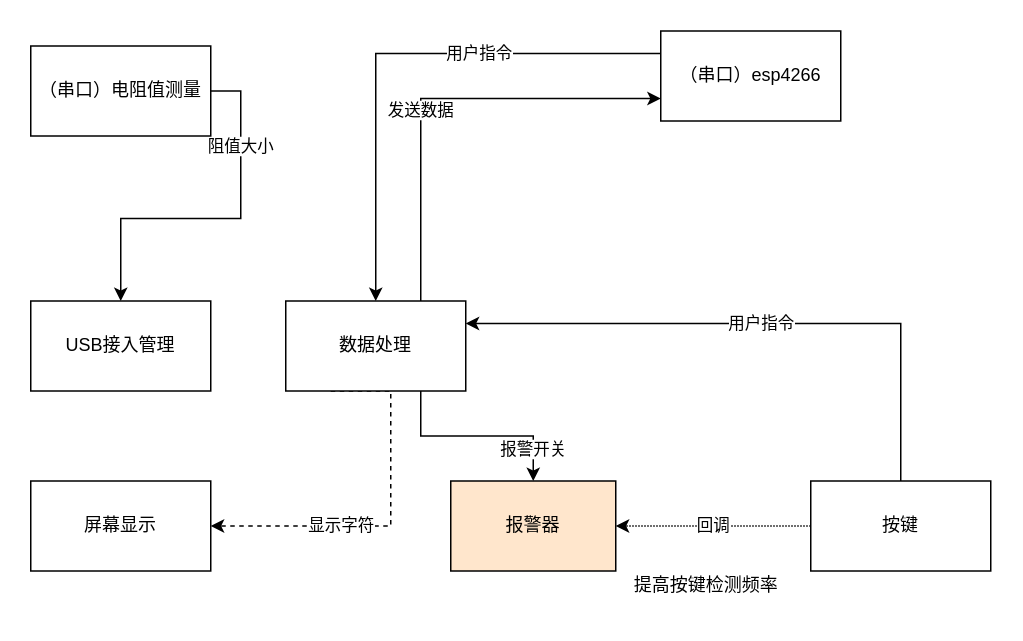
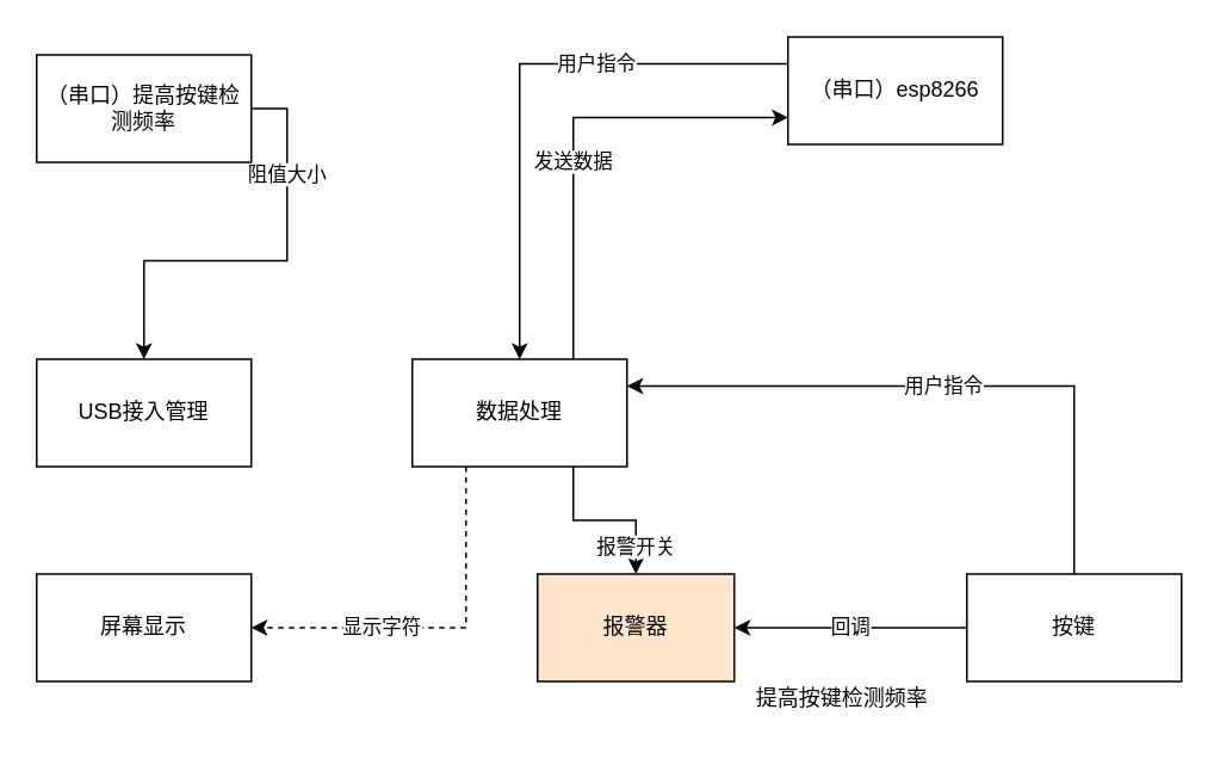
  <mxCell id="0" />
  <mxCell id="1" parent="0" />
  <mxCell id="2" value="报警开关" style="edgeStyle=orthogonalEdgeStyle;rounded=0;orthogonalLoop=1;jettySize=auto;html=1;exitX=0.75;exitY=1;exitDx=0;exitDy=0;" edge="1" parent="1" source="5" target="9"><mxGeometry x="0.684" relative="1" as="geometry"><mxPoint as="offset" /></mxGeometry></mxCell>
  <mxCell id="3" value="显示字符" style="edgeStyle=orthogonalEdgeStyle;rounded=0;orthogonalLoop=1;jettySize=auto;html=1;entryX=1;entryY=0.5;entryDx=0;entryDy=0;exitX=0.25;exitY=1;exitDx=0;exitDy=0;dashed=1;" edge="1" parent="1" source="5" target="10"><mxGeometry x="0.3" relative="1" as="geometry"><mxPoint x="250" y="270" as="sourcePoint" /><mxPoint x="120" y="310" as="targetPoint" /><Array as="points"><mxPoint x="260" y="350" /></Array><mxPoint as="offset" /></mxGeometry></mxCell>
  <mxCell id="4" value="发送数据" style="edgeStyle=orthogonalEdgeStyle;rounded=0;orthogonalLoop=1;jettySize=auto;html=1;exitX=0.75;exitY=0;exitDx=0;exitDy=0;entryX=0;entryY=0.75;entryDx=0;entryDy=0;" edge="1" parent="1" source="5" target="14"><mxGeometry x="-0.137" relative="1" as="geometry"><mxPoint as="offset" /></mxGeometry></mxCell>
- <mxCell id="5" value="数据处理" style="rounded=0;whiteSpace=wrap;html=1;" vertex="1" parent="1"><mxGeometry x="190" y="200" width="120" height="60" as="geometry" /></mxCell>
- <mxCell id="6" value="回调" style="rounded=0;orthogonalLoop=1;jettySize=auto;html=1;exitX=0;exitY=0.5;exitDx=0;exitDy=0;entryX=1;entryY=0.5;entryDx=0;entryDy=0;targetPerimeterSpacing=0;dashed=1;dashPattern=1 1;" edge="1" parent="1" source="7" target="9"><mxGeometry relative="1" as="geometry" /></mxCell>
+ <mxCell id="5" value="数据处理" style="rounded=0;whiteSpace=wrap;html=1;" vertex="1" parent="1"><mxGeometry x="230" y="200" width="120" height="60" as="geometry" /></mxCell>
+ <mxCell id="6" value="回调" style="rounded=0;orthogonalLoop=1;jettySize=auto;html=1;exitX=0;exitY=0.5;exitDx=0;exitDy=0;entryX=1;entryY=0.5;entryDx=0;entryDy=0;targetPerimeterSpacing=0;dashed=0;dashPattern=1 1;" edge="1" parent="1" source="7" target="9"><mxGeometry relative="1" as="geometry" /></mxCell>
  <mxCell id="7" value="按键" style="rounded=0;whiteSpace=wrap;html=1;" vertex="1" parent="1"><mxGeometry x="540" y="320" width="120" height="60" as="geometry" /></mxCell>
  <mxCell id="8" value="用户指令" style="endArrow=classic;html=1;rounded=0;entryX=1;entryY=0.25;entryDx=0;entryDy=0;" edge="1" parent="1" source="7" target="5"><mxGeometry width="50" height="50" relative="1" as="geometry"><mxPoint x="290" y="280" as="sourcePoint" /><mxPoint x="230" y="230" as="targetPoint" /><Array as="points"><mxPoint x="600" y="215" /></Array></mxGeometry></mxCell>
  <mxCell id="9" value="报警器" style="rounded=0;whiteSpace=wrap;html=1;fillColor=#ffe6cc;" vertex="1" parent="1"><mxGeometry x="300" y="320" width="110" height="60" as="geometry" /></mxCell>
  <mxCell id="10" value="屏幕显示" style="rounded=0;whiteSpace=wrap;html=1;" vertex="1" parent="1"><mxGeometry x="20" y="320" width="120" height="60" as="geometry" /></mxCell>
  <mxCell id="11" value="阻值大小" style="edgeStyle=orthogonalEdgeStyle;rounded=0;orthogonalLoop=1;jettySize=auto;html=1;exitX=1;exitY=0.5;exitDx=0;exitDy=0;" edge="1" parent="1" source="12" target="15"><mxGeometry x="-0.524" relative="1" as="geometry"><mxPoint as="offset" /></mxGeometry></mxCell>
- <mxCell id="12" value="（串口）电阻值测量" style="rounded=0;whiteSpace=wrap;html=1;" vertex="1" parent="1"><mxGeometry x="20" y="30" width="120" height="60" as="geometry" /></mxCell>
+ <mxCell id="12" value="（串口）提高按键检测频率" style="rounded=0;whiteSpace=wrap;html=1;" vertex="1" parent="1"><mxGeometry x="20" y="30" width="120" height="60" as="geometry" /></mxCell>
  <mxCell id="13" value="用户指令" style="edgeStyle=orthogonalEdgeStyle;rounded=0;orthogonalLoop=1;jettySize=auto;html=1;exitX=0;exitY=0.25;exitDx=0;exitDy=0;" edge="1" parent="1" source="14" target="5"><mxGeometry x="-0.319" relative="1" as="geometry"><mxPoint as="offset" /></mxGeometry></mxCell>
- <mxCell id="14" value="（串口）esp4266" style="rounded=0;whiteSpace=wrap;html=1;" vertex="1" parent="1"><mxGeometry x="440" y="20" width="120" height="60" as="geometry" /></mxCell>
+ <mxCell id="14" value="（串口）esp8266" style="rounded=0;whiteSpace=wrap;html=1;" vertex="1" parent="1"><mxGeometry x="440" y="20" width="120" height="60" as="geometry" /></mxCell>
  <mxCell id="15" value="USB接入管理" style="rounded=0;whiteSpace=wrap;html=1;" vertex="1" parent="1"><mxGeometry x="20" y="200" width="120" height="60" as="geometry" /></mxCell>
  <mxCell id="16" value="提高按键检测频率" style="text;html=1;resizable=0;autosize=1;align=center;verticalAlign=middle;points=[];fillColor=none;strokeColor=none;rounded=0;" vertex="1" parent="1"><mxGeometry x="410" y="375" width="120" height="30" as="geometry" /></mxCell>
